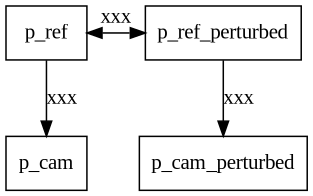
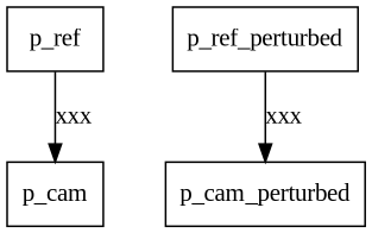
  digraph {
    fontname="Liberation Serif"
    node [fontname="Liberation Serif" shape=box]
    edge [fontname="Liberation Serif"]
    p_ref [texlbl="$p_\mathrm{ref}$"]
    p_ref_perturbed [texlbl="$p_\mathrm{ref}^*$"]
    p_cam [texlbl="$p_\mathrm{cam}$"]
    p_cam_perturbed [texlbl="$p_\mathrm{cam}^*$"]
    subgraph sub_1 {
      rank=same
      p_ref
      p_ref_perturbed
    }
-   p_ref -> p_ref_perturbed [dir=both label=xxx texlbl="$T_{r^*r}$"]
    p_ref -> p_cam [label=xxx texlbl="$T_{cr}$"]
    p_ref_perturbed -> p_cam_perturbed [label=xxx texlbl="$T_{c^*r^*}$"]
  }
